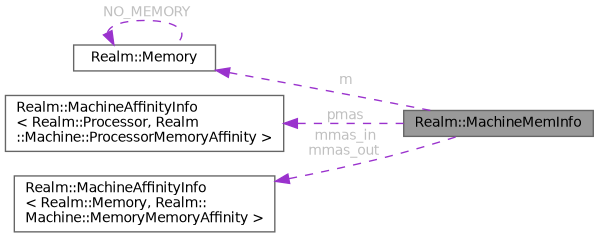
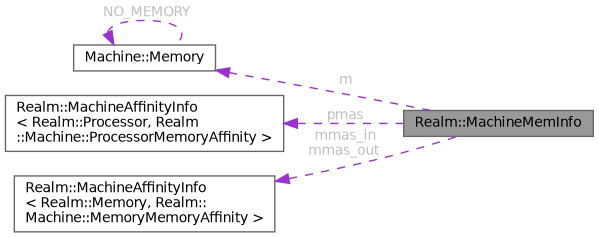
  digraph {
    rankdir=LR
    node [color=gray40 fillcolor=white fontname=Helvetica fontsize=10 shape=box style=filled]
    edge [color=darkorchid3 dir=back fontcolor=grey fontname=Helvetica fontsize=10 labelfontname=Helvetica labelfontsize=10 style=dashed]
    n1 [fillcolor=grey60 fontcolor=black height=0.2 label="Realm::MachineMemInfo" width=0.4]
-   n2 [height=0.2 label="Realm::Memory" width=0.4]
+   n2 [height=0.2 label="Machine::Memory" width=0.4]
    n3 [height=0.2 label="Realm::MachineAffinityInfo\l\< Realm::Processor, Realm\l::Machine::ProcessorMemoryAffinity \>" width=0.4]
    n4 [height=0.2 label="Realm::MachineAffinityInfo\l\< Realm::Memory, Realm::\lMachine::MemoryMemoryAffinity \>" width=0.4]
    n2 -> n1 [label=" m"]
    n2 -> n2 [label=" NO_MEMORY"]
    n3 -> n1 [label=" pmas"]
    n4 -> n1 [label=" mmas_in\nmmas_out"]
  }
